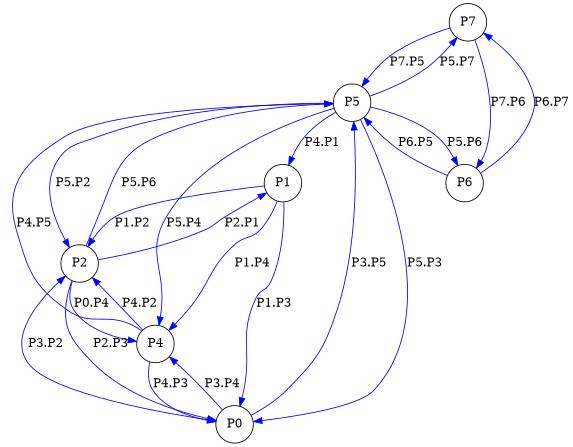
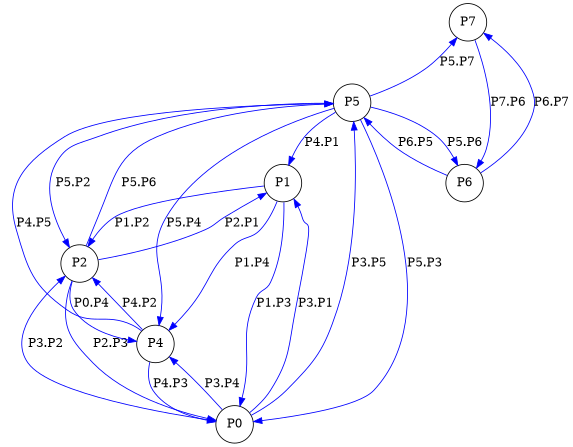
  digraph {
    rankdir=TB
    node [shape=circle]
    edge [color=blue]
    P7
    P5
    P6
    P2
    n5 [label=P0]
    P4
    P1
-   P7 -> P5 [label="P7.P5"]
    P7 -> P6 [label="P7.P6"]
    P5 -> P7 [label="P5.P7"]
    P5 -> P6 [label="P5.P6"]
    P5 -> P2 [label="P5.P2"]
    P5 -> n5 [label="P5.P3"]
    P5 -> P4 [label="P5.P4"]
    P5 -> P1 [label="P4.P1"]
    P6 -> P7 [label="P6.P7"]
    P6 -> P5 [label="P6.P5"]
    P2 -> P5 [label="P5.P6"]
    P2 -> n5 [label="P2.P3"]
    P2 -> P4 [label="P0.P4"]
    P2 -> P1 [label="P2.P1"]
    n5 -> P5 [label="P3.P5"]
    n5 -> P2 [label="P3.P2"]
    n5 -> P4 [label="P3.P4"]
+   n5 -> P1 [label="P3.P1"]
    P4 -> P5 [label="P4.P5"]
    P4 -> P2 [label="P4.P2"]
    P4 -> n5 [label="P4.P3"]
    P1 -> P2 [label="P1.P2"]
    P1 -> n5 [label="P1.P3"]
    P1 -> P4 [label="P1.P4"]
  }
